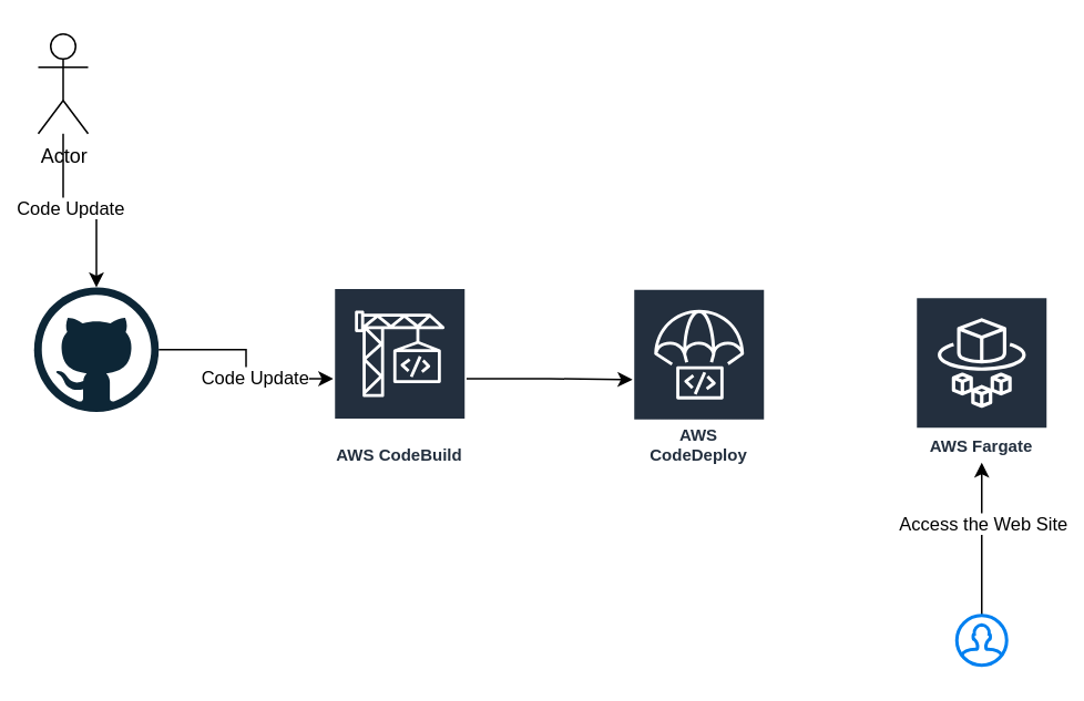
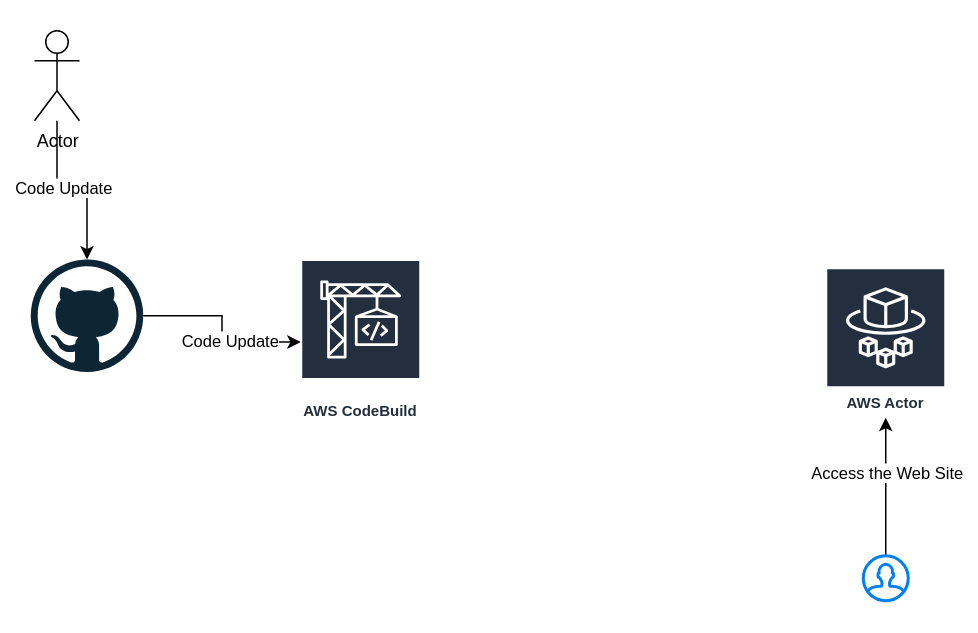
  <mxCell id="0" />
  <mxCell id="1" parent="0" />
  <mxCell id="2" value="" style="edgeStyle=orthogonalEdgeStyle;rounded=0;orthogonalLoop=1;jettySize=auto;html=1;" edge="1" parent="1" source="4" target="6"><mxGeometry relative="1" as="geometry" /></mxCell>
  <mxCell id="3" value="Code Update" style="edgeLabel;html=1;align=center;verticalAlign=middle;resizable=0;points=[];" vertex="1" connectable="0" parent="2"><mxGeometry x="0.219" y="2" relative="1" as="geometry"><mxPoint y="1" as="offset" /></mxGeometry></mxCell>
  <mxCell id="4" value="" style="dashed=0;outlineConnect=0;html=1;align=center;labelPosition=center;verticalLabelPosition=bottom;verticalAlign=top;shape=mxgraph.weblogos.github" vertex="1" parent="1"><mxGeometry x="20" y="172.5" width="75" height="75" as="geometry" /></mxCell>
- <mxCell id="5" value="" style="edgeStyle=orthogonalEdgeStyle;rounded=0;orthogonalLoop=1;jettySize=auto;html=1;" edge="1" parent="1" source="6" target="10"><mxGeometry relative="1" as="geometry" /></mxCell>
  <mxCell id="6" value="AWS CodeBuild" style="sketch=0;outlineConnect=0;fontColor=#232F3E;gradientColor=none;strokeColor=#ffffff;fillColor=#232F3E;dashed=0;verticalLabelPosition=middle;verticalAlign=bottom;align=center;html=1;whiteSpace=wrap;fontSize=10;fontStyle=1;spacing=3;shape=mxgraph.aws4.productIcon;prIcon=mxgraph.aws4.codebuild;" vertex="1" parent="1"><mxGeometry x="200" y="172.5" width="80" height="110" as="geometry" /></mxCell>
  <mxCell id="7" value="" style="edgeStyle=orthogonalEdgeStyle;rounded=0;orthogonalLoop=1;jettySize=auto;html=1;" edge="1" parent="1" source="9" target="4"><mxGeometry relative="1" as="geometry" /></mxCell>
  <mxCell id="8" value="Code Update" style="edgeLabel;html=1;align=center;verticalAlign=middle;resizable=0;points=[];" vertex="1" connectable="0" parent="7"><mxGeometry x="-0.114" y="2" relative="1" as="geometry"><mxPoint as="offset" /></mxGeometry></mxCell>
  <mxCell id="9" value="Actor" style="shape=umlActor;verticalLabelPosition=bottom;verticalAlign=top;html=1;outlineConnect=0;" vertex="1" parent="1"><mxGeometry x="22.5" y="20" width="30" height="60" as="geometry" /></mxCell>
- <mxCell id="10" value="AWS CodeDeploy" style="sketch=0;outlineConnect=0;fontColor=#232F3E;gradientColor=none;strokeColor=#ffffff;fillColor=#232F3E;dashed=0;verticalLabelPosition=middle;verticalAlign=bottom;align=center;html=1;whiteSpace=wrap;fontSize=10;fontStyle=1;spacing=3;shape=mxgraph.aws4.productIcon;prIcon=mxgraph.aws4.codedeploy;" vertex="1" parent="1"><mxGeometry x="380" y="173" width="80" height="110" as="geometry" /></mxCell>
- <mxCell id="11" value="AWS Fargate" style="sketch=0;outlineConnect=0;fontColor=#232F3E;gradientColor=none;strokeColor=#ffffff;fillColor=#232F3E;dashed=0;verticalLabelPosition=middle;verticalAlign=bottom;align=center;html=1;whiteSpace=wrap;fontSize=10;fontStyle=1;spacing=3;shape=mxgraph.aws4.productIcon;prIcon=mxgraph.aws4.fargate;" vertex="1" parent="1"><mxGeometry x="550" y="178" width="80" height="100" as="geometry" /></mxCell>
+ <mxCell id="11" value="AWS Actor" style="sketch=0;outlineConnect=0;fontColor=#232F3E;gradientColor=none;strokeColor=#ffffff;fillColor=#232F3E;dashed=0;verticalLabelPosition=middle;verticalAlign=bottom;align=center;html=1;whiteSpace=wrap;fontSize=10;fontStyle=1;spacing=3;shape=mxgraph.aws4.productIcon;prIcon=mxgraph.aws4.fargate;" vertex="1" parent="1"><mxGeometry x="550" y="178" width="80" height="100" as="geometry" /></mxCell>
  <mxCell id="12" value="" style="edgeStyle=orthogonalEdgeStyle;rounded=0;orthogonalLoop=1;jettySize=auto;html=1;" edge="1" parent="1" source="14" target="11"><mxGeometry relative="1" as="geometry" /></mxCell>
  <mxCell id="13" value="Access the Web Site" style="edgeLabel;html=1;align=center;verticalAlign=middle;resizable=0;points=[];" vertex="1" connectable="0" parent="12"><mxGeometry x="0.217" relative="1" as="geometry"><mxPoint as="offset" /></mxGeometry></mxCell>
  <mxCell id="14" value="" style="html=1;verticalLabelPosition=bottom;align=center;labelBackgroundColor=#ffffff;verticalAlign=top;strokeWidth=2;strokeColor=#0080F0;shadow=0;dashed=0;shape=mxgraph.ios7.icons.user;" vertex="1" parent="1"><mxGeometry x="575" y="370" width="30" height="30" as="geometry" /></mxCell>
